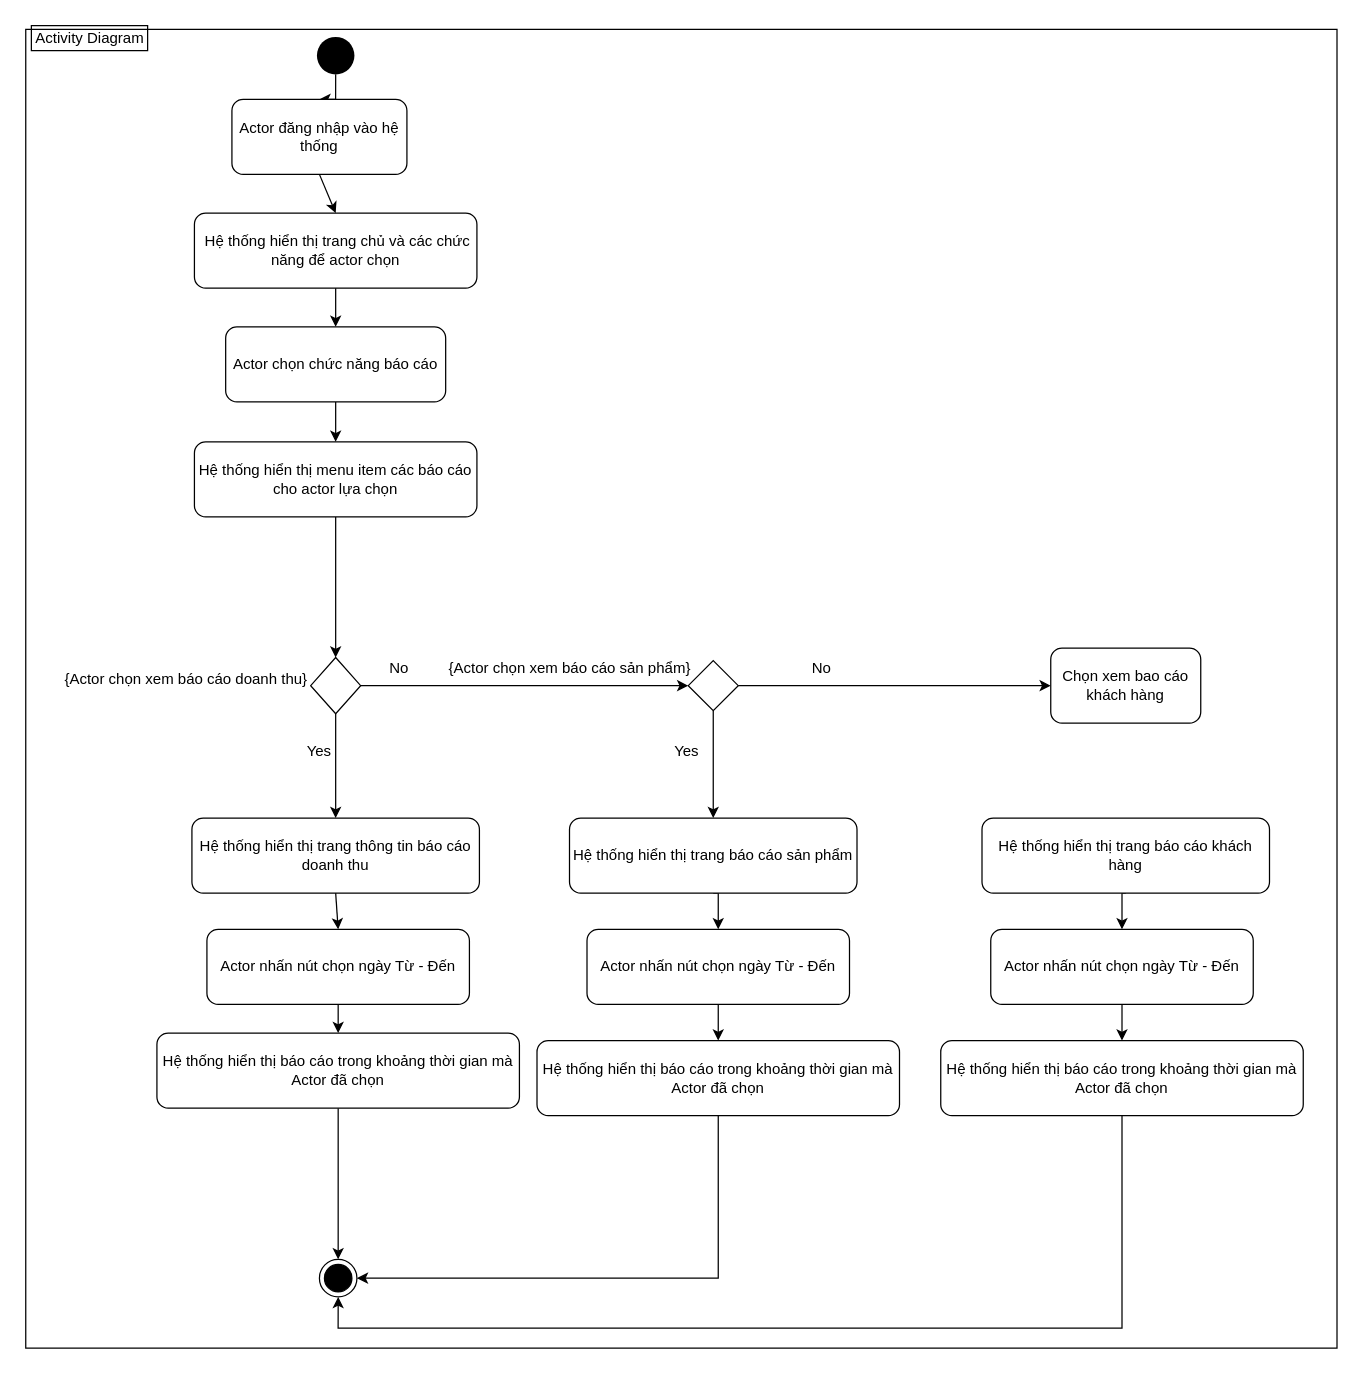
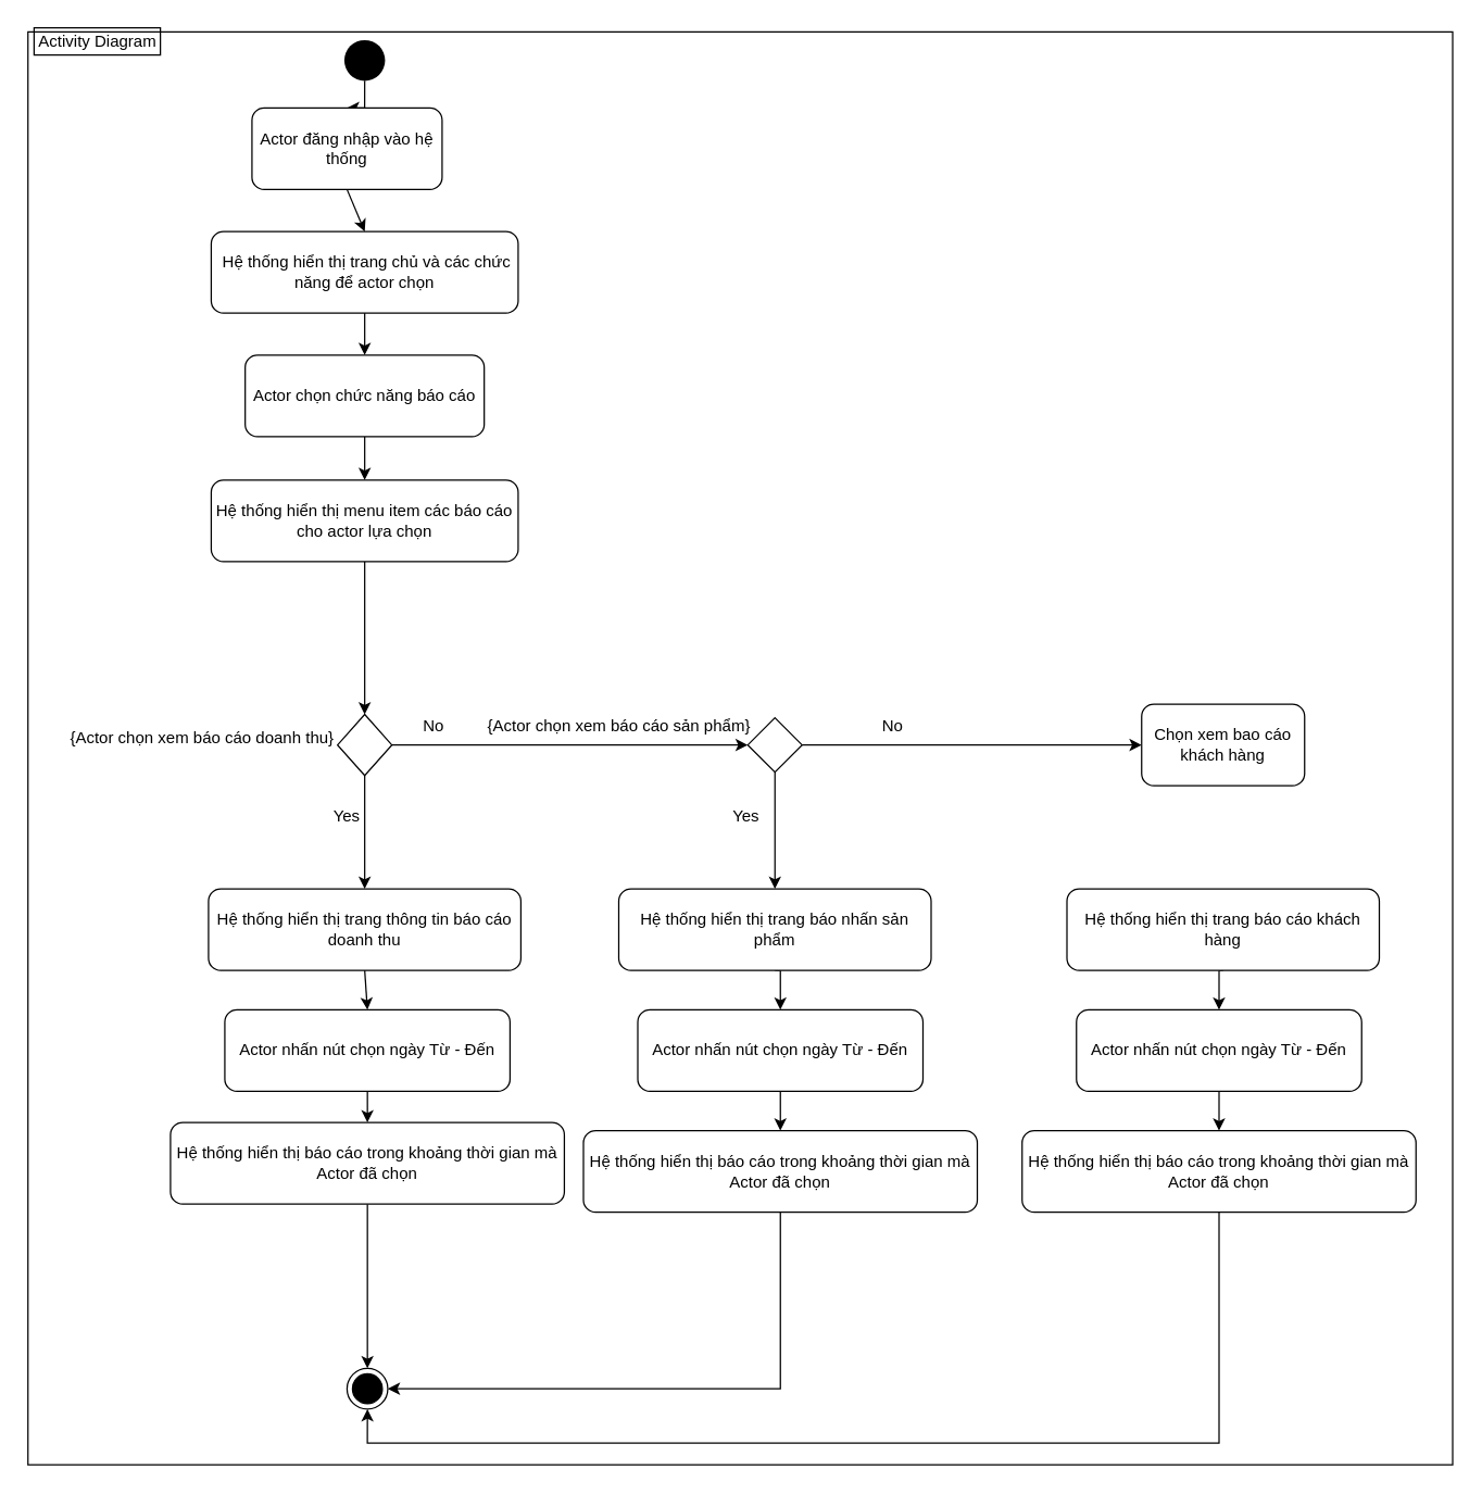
  <mxCell id="0" />
  <mxCell id="1" parent="0" />
  <mxCell id="2" value="" style="rounded=0;whiteSpace=wrap;html=1;fillColor=none;" parent="1" vertex="1"><mxGeometry x="20" y="23" width="1049" height="1055" as="geometry" /></mxCell>
  <mxCell id="3" value="" style="edgeStyle=orthogonalEdgeStyle;rounded=0;orthogonalLoop=1;jettySize=auto;html=1;" parent="1" source="4" target="6" edge="1"><mxGeometry relative="1" as="geometry" /></mxCell>
  <mxCell id="4" value="" style="ellipse;fillColor=#000000;strokeColor=none;" parent="1" vertex="1"><mxGeometry x="252.94" width="30" height="30" as="geometry" y="29" /></mxCell>
  <mxCell id="5" value="" style="ellipse;html=1;shape=endState;fillColor=#000000;strokeColor=#000000;" parent="1" vertex="1"><mxGeometry x="254.94" y="1007" width="30" height="30" as="geometry" /></mxCell>
  <mxCell id="6" value="Actor đăng nhập vào hệ thống" style="rounded=1;whiteSpace=wrap;html=1;" parent="1" vertex="1"><mxGeometry x="184.94" y="79" width="140" height="60" as="geometry" /></mxCell>
  <mxCell id="7" value="&amp;nbsp;Hệ thống hiển thị trang chủ và các chức năng để actor chọn" style="rounded=1;whiteSpace=wrap;html=1;" parent="1" vertex="1"><mxGeometry x="154.94" y="170" width="226" height="60" as="geometry" /></mxCell>
  <mxCell id="8" value="Actor chọn chức năng báo cáo" style="rounded=1;whiteSpace=wrap;html=1;" parent="1" vertex="1"><mxGeometry x="179.94" y="261" width="176" height="60" as="geometry" /></mxCell>
  <mxCell id="9" style="edgeStyle=orthogonalEdgeStyle;rounded=0;orthogonalLoop=1;jettySize=auto;html=1;entryX=0.5;entryY=0;entryDx=0;entryDy=0;" edge="1" parent="1" source="10" target="13"><mxGeometry relative="1" as="geometry" /></mxCell>
  <mxCell id="10" value="Hệ thống hiển thị menu item các báo cáo cho actor lựa chọn" style="rounded=1;whiteSpace=wrap;html=1;" parent="1" vertex="1"><mxGeometry x="154.94" y="353" width="226" height="60" as="geometry" /></mxCell>
  <mxCell id="11" value="" style="edgeStyle=orthogonalEdgeStyle;rounded=0;orthogonalLoop=1;jettySize=auto;html=1;" parent="1" source="13" target="16" edge="1"><mxGeometry relative="1" as="geometry" /></mxCell>
  <mxCell id="12" style="edgeStyle=orthogonalEdgeStyle;rounded=0;orthogonalLoop=1;jettySize=auto;html=1;" parent="1" source="13" target="21" edge="1"><mxGeometry relative="1" as="geometry" /></mxCell>
  <mxCell id="13" value="" style="rhombus;whiteSpace=wrap;html=1;" parent="1" vertex="1"><mxGeometry x="247.94" y="525.5" width="40" height="45" as="geometry" /></mxCell>
  <mxCell id="14" style="edgeStyle=orthogonalEdgeStyle;rounded=0;orthogonalLoop=1;jettySize=auto;html=1;entryX=0.5;entryY=0;entryDx=0;entryDy=0;exitX=0.5;exitY=1;exitDx=0;exitDy=0;" parent="1" source="16" target="37" edge="1"><mxGeometry relative="1" as="geometry" /></mxCell>
  <mxCell id="15" style="edgeStyle=orthogonalEdgeStyle;rounded=0;orthogonalLoop=1;jettySize=auto;html=1;exitX=1;exitY=0.5;exitDx=0;exitDy=0;entryX=0;entryY=0.5;entryDx=0;entryDy=0;" parent="1" source="16" target="17" edge="1"><mxGeometry relative="1" as="geometry" /></mxCell>
  <mxCell id="16" value="" style="rhombus;whiteSpace=wrap;html=1;" parent="1" vertex="1"><mxGeometry x="550" y="528" width="40" height="40" as="geometry" /></mxCell>
  <mxCell id="17" value="Chọn xem bao cáo khách hàng" style="rounded=1;whiteSpace=wrap;html=1;" parent="1" vertex="1"><mxGeometry x="840" y="518" width="120" height="60" as="geometry" /></mxCell>
  <mxCell id="18" value="" style="endArrow=classic;html=1;exitX=0.5;exitY=1;exitDx=0;exitDy=0;entryX=0.5;entryY=0;entryDx=0;entryDy=0;" parent="1" source="6" target="7" edge="1"><mxGeometry width="50" height="50" relative="1" as="geometry"><mxPoint x="254.94" y="549" as="sourcePoint" /><mxPoint x="304.94" y="499" as="targetPoint" /></mxGeometry></mxCell>
  <mxCell id="19" value="" style="endArrow=classic;html=1;exitX=0.5;exitY=1;exitDx=0;exitDy=0;" parent="1" source="7" target="8" edge="1"><mxGeometry width="50" height="50" relative="1" as="geometry"><mxPoint x="-135.06" y="409" as="sourcePoint" /><mxPoint x="-85.06" y="359" as="targetPoint" /></mxGeometry></mxCell>
  <mxCell id="20" value="" style="endArrow=classic;html=1;exitX=0.5;exitY=1;exitDx=0;exitDy=0;entryX=0.5;entryY=0;entryDx=0;entryDy=0;" parent="1" source="8" target="10" edge="1"><mxGeometry width="50" height="50" relative="1" as="geometry"><mxPoint x="-65.06" y="499" as="sourcePoint" /><mxPoint x="-15.06" y="449" as="targetPoint" /></mxGeometry></mxCell>
  <mxCell id="21" value="Hệ thống hiển thị trang thông tin báo cáo doanh thu" style="rounded=1;whiteSpace=wrap;html=1;" parent="1" vertex="1"><mxGeometry x="152.94" y="654" width="230" height="60" as="geometry" /></mxCell>
  <mxCell id="22" value="Actor nhấn nút chọn ngày Từ - Đến" style="rounded=1;whiteSpace=wrap;html=1;" parent="1" vertex="1"><mxGeometry x="164.94" y="743" width="210" height="60" as="geometry" /></mxCell>
  <mxCell id="23" value="{Actor chọn xem báo cáo sản phẩm}" style="text;html=1;strokeColor=none;fillColor=none;align=center;verticalAlign=middle;whiteSpace=wrap;rounded=0;" parent="1" vertex="1"><mxGeometry x="350.94" y="524" width="209" height="20" as="geometry" /></mxCell>
  <mxCell id="24" style="edgeStyle=orthogonalEdgeStyle;rounded=0;orthogonalLoop=1;jettySize=auto;html=1;" edge="1" parent="1" source="25" target="5"><mxGeometry relative="1" as="geometry" /></mxCell>
  <mxCell id="25" value="Hệ thống hiển thị báo cáo trong khoảng thời gian mà Actor đã chọn" style="rounded=1;whiteSpace=wrap;html=1;" parent="1" vertex="1"><mxGeometry x="124.94" y="826" width="290" height="60" as="geometry" /></mxCell>
  <mxCell id="26" value="" style="endArrow=classic;html=1;exitX=0.5;exitY=1;exitDx=0;exitDy=0;entryX=0.5;entryY=0;entryDx=0;entryDy=0;" parent="1" source="21" target="22" edge="1"><mxGeometry width="50" height="50" relative="1" as="geometry"><mxPoint x="14.94" y="921" as="sourcePoint" /><mxPoint x="64.94" y="871" as="targetPoint" /></mxGeometry></mxCell>
  <mxCell id="27" value="" style="endArrow=classic;html=1;entryX=0.5;entryY=0;entryDx=0;entryDy=0;" parent="1" source="22" target="25" edge="1"><mxGeometry width="50" height="50" relative="1" as="geometry"><mxPoint x="-25.06" y="951" as="sourcePoint" /><mxPoint x="24.94" y="901" as="targetPoint" /></mxGeometry></mxCell>
  <mxCell id="28" value="Yes" style="text;html=1;strokeColor=none;fillColor=none;align=center;verticalAlign=middle;whiteSpace=wrap;rounded=0;" parent="1" vertex="1"><mxGeometry x="235" y="591" width="40" height="20" as="geometry" /></mxCell>
  <mxCell id="29" value="Yes" style="text;html=1;strokeColor=none;fillColor=none;align=center;verticalAlign=middle;whiteSpace=wrap;rounded=0;" parent="1" vertex="1"><mxGeometry x="529" y="596" width="40" height="10" as="geometry" /></mxCell>
  <mxCell id="30" value="No" style="text;html=1;strokeColor=none;fillColor=none;align=center;verticalAlign=middle;whiteSpace=wrap;rounded=0;" parent="1" vertex="1"><mxGeometry x="299" y="524" width="40" height="20" as="geometry" /></mxCell>
  <mxCell id="31" value="No" style="text;html=1;strokeColor=none;fillColor=none;align=center;verticalAlign=middle;whiteSpace=wrap;rounded=0;" parent="1" vertex="1"><mxGeometry x="637" y="524" width="40" height="20" as="geometry" /></mxCell>
  <mxCell id="32" style="edgeStyle=orthogonalEdgeStyle;rounded=0;orthogonalLoop=1;jettySize=auto;html=1;exitX=0.5;exitY=1;exitDx=0;exitDy=0;entryX=0.5;entryY=0;entryDx=0;entryDy=0;" parent="1" source="33" target="35" edge="1"><mxGeometry relative="1" as="geometry" /></mxCell>
  <mxCell id="33" value="Actor nhấn nút chọn ngày Từ - Đến" style="rounded=1;whiteSpace=wrap;html=1;" parent="1" vertex="1"><mxGeometry x="469" y="743" width="210" height="60" as="geometry" /></mxCell>
  <mxCell id="34" style="edgeStyle=orthogonalEdgeStyle;rounded=0;orthogonalLoop=1;jettySize=auto;html=1;entryX=1;entryY=0.5;entryDx=0;entryDy=0;" edge="1" parent="1" source="35" target="5"><mxGeometry relative="1" as="geometry"><Array as="points"><mxPoint x="574" y="1022" /></Array></mxGeometry></mxCell>
  <mxCell id="35" value="Hệ thống hiển thị báo cáo trong khoảng thời gian mà Actor đã chọn" style="rounded=1;whiteSpace=wrap;html=1;" parent="1" vertex="1"><mxGeometry x="429" y="832" width="290" height="60" as="geometry" /></mxCell>
  <mxCell id="36" style="edgeStyle=orthogonalEdgeStyle;rounded=0;orthogonalLoop=1;jettySize=auto;html=1;exitX=0.5;exitY=1;exitDx=0;exitDy=0;entryX=0.5;entryY=0;entryDx=0;entryDy=0;" parent="1" source="37" target="33" edge="1"><mxGeometry relative="1" as="geometry" /></mxCell>
- <mxCell id="37" value="Hệ thống hiển thị trang báo cáo sản phẩm" style="rounded=1;whiteSpace=wrap;html=1;" parent="1" vertex="1"><mxGeometry x="455" y="654" width="230" height="60" as="geometry" /></mxCell>
+ <mxCell id="37" value="Hệ thống hiển thị trang báo nhấn sản phẩm" style="rounded=1;whiteSpace=wrap;html=1;" parent="1" vertex="1"><mxGeometry x="455" y="654" width="230" height="60" as="geometry" /></mxCell>
  <mxCell id="38" value="{Actor chọn xem báo cáo doanh thu}" style="text;html=1;strokeColor=none;fillColor=none;align=center;verticalAlign=middle;whiteSpace=wrap;rounded=0;" parent="1" vertex="1"><mxGeometry x="43.94" y="533" width="209" height="20" as="geometry" /></mxCell>
  <mxCell id="39" style="edgeStyle=orthogonalEdgeStyle;rounded=0;orthogonalLoop=1;jettySize=auto;html=1;exitX=0.5;exitY=1;exitDx=0;exitDy=0;entryX=0.5;entryY=0;entryDx=0;entryDy=0;" parent="1" source="40" target="42" edge="1"><mxGeometry relative="1" as="geometry" /></mxCell>
  <mxCell id="40" value="Actor nhấn nút chọn ngày Từ - Đến" style="rounded=1;whiteSpace=wrap;html=1;" parent="1" vertex="1"><mxGeometry x="792" y="743" width="210" height="60" as="geometry" /></mxCell>
  <mxCell id="41" style="edgeStyle=orthogonalEdgeStyle;rounded=0;orthogonalLoop=1;jettySize=auto;html=1;entryX=0.5;entryY=1;entryDx=0;entryDy=0;" edge="1" parent="1" source="42" target="5"><mxGeometry relative="1" as="geometry"><mxPoint x="281" y="1045" as="targetPoint" /><Array as="points"><mxPoint x="897" y="1062" /><mxPoint x="270" y="1062" /></Array></mxGeometry></mxCell>
  <mxCell id="42" value="Hệ thống hiển thị báo cáo trong khoảng thời gian mà Actor đã chọn" style="rounded=1;whiteSpace=wrap;html=1;" parent="1" vertex="1"><mxGeometry x="752" y="832" width="290" height="60" as="geometry" /></mxCell>
  <mxCell id="43" style="edgeStyle=orthogonalEdgeStyle;rounded=0;orthogonalLoop=1;jettySize=auto;html=1;exitX=0.5;exitY=1;exitDx=0;exitDy=0;entryX=0.5;entryY=0;entryDx=0;entryDy=0;" parent="1" source="44" target="40" edge="1"><mxGeometry relative="1" as="geometry" /></mxCell>
  <mxCell id="44" value="Hệ thống hiển thị trang báo cáo khách hàng" style="rounded=1;whiteSpace=wrap;html=1;" parent="1" vertex="1"><mxGeometry x="785" y="654" width="230" height="60" as="geometry" /></mxCell>
  <mxCell id="45" value="Activity Diagram" style="rounded=0;whiteSpace=wrap;html=1;fillColor=none;" parent="1" vertex="1"><mxGeometry x="24.5" y="20" width="93" height="20" as="geometry" /></mxCell>
